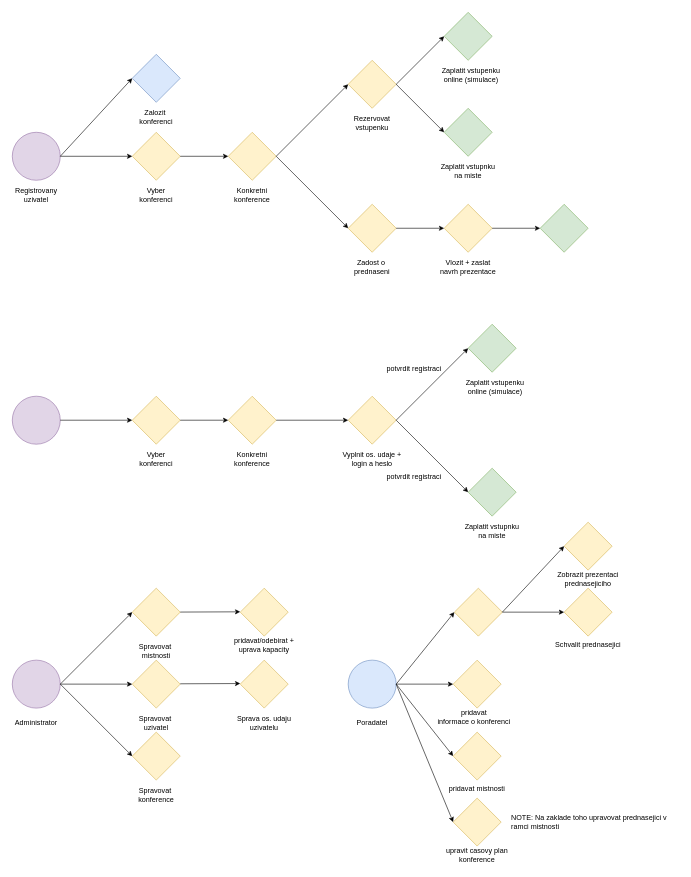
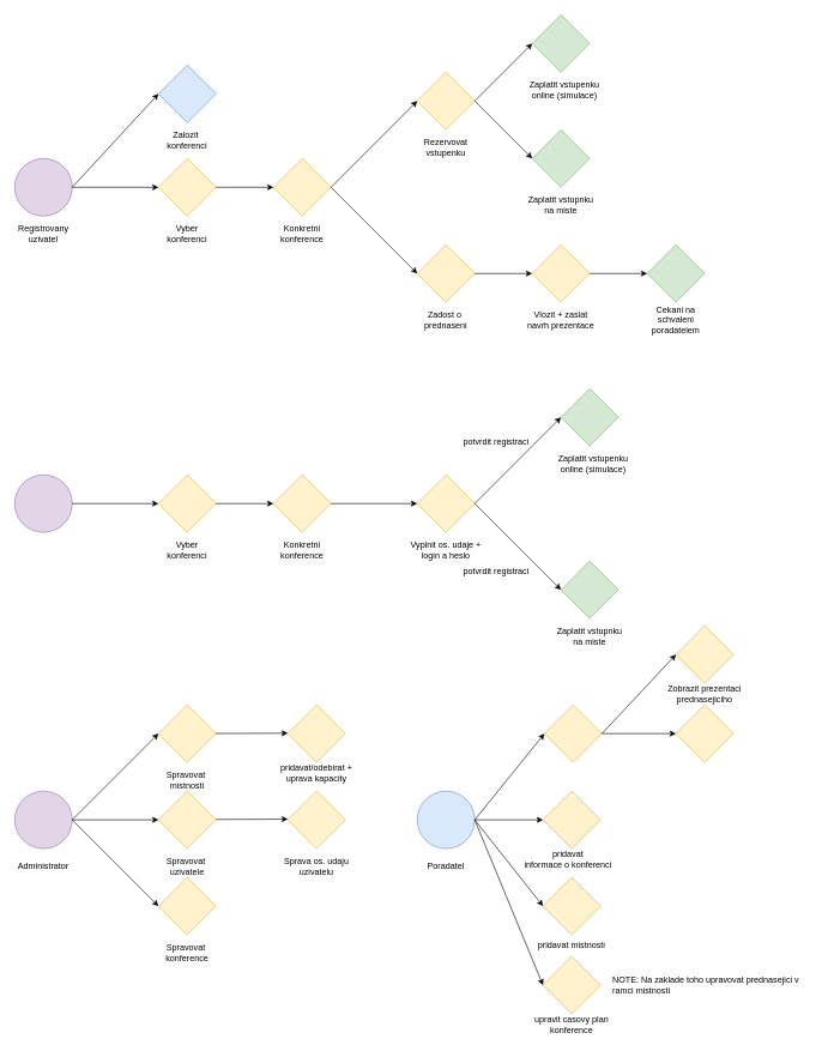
  <mxCell id="0" />
  <mxCell id="1" parent="0" />
  <mxCell id="2" value="" style="ellipse;whiteSpace=wrap;html=1;aspect=fixed;fillColor=#e1d5e7;strokeColor=#9673a6;" parent="1" vertex="1"><mxGeometry x="20" y="220" width="80" height="80" as="geometry" /></mxCell>
  <mxCell id="3" value="Registrovany&lt;div&gt;uzivatel&lt;/div&gt;" style="text;html=1;align=center;verticalAlign=middle;whiteSpace=wrap;rounded=0;" parent="1" vertex="1"><mxGeometry x="30" y="310" width="60" height="30" as="geometry" /></mxCell>
  <mxCell id="4" value="" style="rhombus;whiteSpace=wrap;html=1;fillColor=#fff2cc;strokeColor=#d6b656;" parent="1" vertex="1"><mxGeometry x="220" y="220" width="80" height="80" as="geometry" /></mxCell>
  <mxCell id="5" value="" style="endArrow=classic;html=1;rounded=0;exitX=1;exitY=0.5;exitDx=0;exitDy=0;entryX=0;entryY=0.5;entryDx=0;entryDy=0;" parent="1" source="2" target="4" edge="1"><mxGeometry width="50" height="50" relative="1" as="geometry"><mxPoint x="130" y="350" as="sourcePoint" /><mxPoint x="180" y="300" as="targetPoint" /></mxGeometry></mxCell>
  <mxCell id="6" value="Vyber&lt;div&gt;konferenci&lt;/div&gt;" style="text;html=1;align=center;verticalAlign=middle;whiteSpace=wrap;rounded=0;" parent="1" vertex="1"><mxGeometry x="230" y="310" width="60" height="30" as="geometry" /></mxCell>
  <mxCell id="7" value="" style="rhombus;whiteSpace=wrap;html=1;fillColor=#fff2cc;strokeColor=#d6b656;" parent="1" vertex="1"><mxGeometry x="380" y="220" width="80" height="80" as="geometry" /></mxCell>
  <mxCell id="8" value="Konkretni&lt;div&gt;konference&lt;/div&gt;" style="text;html=1;align=center;verticalAlign=middle;whiteSpace=wrap;rounded=0;" parent="1" vertex="1"><mxGeometry x="390" y="310" width="60" height="30" as="geometry" /></mxCell>
  <mxCell id="9" value="" style="endArrow=classic;html=1;rounded=0;exitX=1;exitY=0.5;exitDx=0;exitDy=0;entryX=0;entryY=0.5;entryDx=0;entryDy=0;" parent="1" source="4" target="7" edge="1"><mxGeometry width="50" height="50" relative="1" as="geometry"><mxPoint x="250" y="340" as="sourcePoint" /><mxPoint x="300" y="290" as="targetPoint" /></mxGeometry></mxCell>
  <mxCell id="10" value="" style="rhombus;whiteSpace=wrap;html=1;fillColor=#fff2cc;strokeColor=#d6b656;" parent="1" vertex="1"><mxGeometry x="580" y="100" width="80" height="80" as="geometry" /></mxCell>
  <mxCell id="11" value="Rezervovat&lt;div&gt;vstupenku&lt;/div&gt;" style="text;html=1;align=center;verticalAlign=middle;whiteSpace=wrap;rounded=0;" parent="1" vertex="1"><mxGeometry x="590" y="190" width="60" height="30" as="geometry" /></mxCell>
  <mxCell id="12" value="" style="rhombus;whiteSpace=wrap;html=1;fillColor=#fff2cc;strokeColor=#d6b656;" parent="1" vertex="1"><mxGeometry x="580" y="340" width="80" height="80" as="geometry" /></mxCell>
  <mxCell id="13" value="Zadost o&amp;nbsp;&lt;div&gt;prednaseni&lt;/div&gt;" style="text;html=1;align=center;verticalAlign=middle;whiteSpace=wrap;rounded=0;" parent="1" vertex="1"><mxGeometry x="590" y="430" width="60" height="30" as="geometry" /></mxCell>
  <mxCell id="14" value="" style="endArrow=classic;html=1;rounded=0;exitX=1;exitY=0.5;exitDx=0;exitDy=0;entryX=0;entryY=0.5;entryDx=0;entryDy=0;" parent="1" source="7" target="12" edge="1"><mxGeometry width="50" height="50" relative="1" as="geometry"><mxPoint x="340" y="340" as="sourcePoint" /><mxPoint x="390" y="290" as="targetPoint" /></mxGeometry></mxCell>
  <mxCell id="15" value="" style="endArrow=classic;html=1;rounded=0;exitX=1;exitY=0.5;exitDx=0;exitDy=0;entryX=0;entryY=0.5;entryDx=0;entryDy=0;" parent="1" source="7" target="10" edge="1"><mxGeometry width="50" height="50" relative="1" as="geometry"><mxPoint x="340" y="340" as="sourcePoint" /><mxPoint x="390" y="290" as="targetPoint" /></mxGeometry></mxCell>
  <mxCell id="16" value="" style="rhombus;whiteSpace=wrap;html=1;fillColor=#fff2cc;strokeColor=#d6b656;" parent="1" vertex="1"><mxGeometry x="740" y="340" width="80" height="80" as="geometry" /></mxCell>
  <mxCell id="17" value="Vlozit + zaslat navrh prezentace" style="text;html=1;align=center;verticalAlign=middle;whiteSpace=wrap;rounded=0;" parent="1" vertex="1"><mxGeometry x="730" y="430" width="100" height="30" as="geometry" /></mxCell>
  <mxCell id="18" value="" style="rhombus;whiteSpace=wrap;html=1;fillColor=#d5e8d4;strokeColor=#82b366;" parent="1" vertex="1"><mxGeometry x="740" y="180" width="80" height="80" as="geometry" /></mxCell>
  <mxCell id="19" value="Zaplatit vstupnku na miste" style="text;html=1;align=center;verticalAlign=middle;whiteSpace=wrap;rounded=0;" parent="1" vertex="1"><mxGeometry x="730" y="270" width="100" height="30" as="geometry" /></mxCell>
  <mxCell id="20" value="" style="rhombus;whiteSpace=wrap;html=1;fillColor=#d5e8d4;strokeColor=#82b366;" parent="1" vertex="1"><mxGeometry x="740" y="20" width="80" height="80" as="geometry" /></mxCell>
  <mxCell id="21" value="Zaplatit vstupenku online (simulace)" style="text;html=1;align=center;verticalAlign=middle;whiteSpace=wrap;rounded=0;" parent="1" vertex="1"><mxGeometry x="730" y="110" width="110" height="30" as="geometry" /></mxCell>
  <mxCell id="22" value="" style="endArrow=classic;html=1;rounded=0;entryX=0;entryY=0.5;entryDx=0;entryDy=0;exitX=1;exitY=0.5;exitDx=0;exitDy=0;" parent="1" source="10" target="20" edge="1"><mxGeometry width="50" height="50" relative="1" as="geometry"><mxPoint x="640" y="100" as="sourcePoint" /><mxPoint x="760" as="targetPoint" y="-20" /></mxGeometry></mxCell>
  <mxCell id="23" value="" style="endArrow=classic;html=1;rounded=0;entryX=0;entryY=0.5;entryDx=0;entryDy=0;exitX=1;exitY=0.5;exitDx=0;exitDy=0;" parent="1" source="10" target="18" edge="1"><mxGeometry width="50" height="50" relative="1" as="geometry"><mxPoint x="670" y="150" as="sourcePoint" /><mxPoint x="750" y="70" as="targetPoint" /></mxGeometry></mxCell>
  <mxCell id="24" value="" style="rhombus;whiteSpace=wrap;html=1;fillColor=#d5e8d4;strokeColor=#82b366;" parent="1" vertex="1"><mxGeometry x="900" y="340" width="80" height="80" as="geometry" /></mxCell>
+ <mxCell id="25" value="Cekani na schvaleni poradatelem" style="text;html=1;align=center;verticalAlign=middle;whiteSpace=wrap;rounded=0;" parent="1" vertex="1"><mxGeometry x="890" y="430" width="100" height="30" as="geometry" /></mxCell>
  <mxCell id="26" value="" style="endArrow=classic;html=1;rounded=0;entryX=0;entryY=0.5;entryDx=0;entryDy=0;exitX=1;exitY=0.5;exitDx=0;exitDy=0;" parent="1" source="12" target="16" edge="1"><mxGeometry width="50" height="50" relative="1" as="geometry"><mxPoint x="670" y="150" as="sourcePoint" /><mxPoint x="750" y="230" as="targetPoint" /></mxGeometry></mxCell>
  <mxCell id="27" value="" style="endArrow=classic;html=1;rounded=0;entryX=0;entryY=0.5;entryDx=0;entryDy=0;exitX=1;exitY=0.5;exitDx=0;exitDy=0;" parent="1" source="16" target="24" edge="1"><mxGeometry width="50" height="50" relative="1" as="geometry"><mxPoint x="670" y="390" as="sourcePoint" /><mxPoint x="750" y="390" as="targetPoint" /></mxGeometry></mxCell>
  <mxCell id="28" value="" style="ellipse;whiteSpace=wrap;html=1;aspect=fixed;fillColor=#e1d5e7;strokeColor=#9673a6;" parent="1" vertex="1"><mxGeometry x="20" y="660" width="80" height="80" as="geometry" /></mxCell>
  <mxCell id="29" value="" style="endArrow=classic;html=1;rounded=0;exitX=1;exitY=0.5;exitDx=0;exitDy=0;entryX=0;entryY=0.5;entryDx=0;entryDy=0;" parent="1" source="28" target="30" edge="1"><mxGeometry width="50" height="50" relative="1" as="geometry"><mxPoint x="130" y="790" as="sourcePoint" /><mxPoint x="220" y="700" as="targetPoint" /></mxGeometry></mxCell>
  <mxCell id="30" value="" style="rhombus;whiteSpace=wrap;html=1;fillColor=#fff2cc;strokeColor=#d6b656;" parent="1" vertex="1"><mxGeometry x="220" y="660" width="80" height="80" as="geometry" /></mxCell>
  <mxCell id="31" value="Vyber&lt;div&gt;konferenci&lt;/div&gt;" style="text;html=1;align=center;verticalAlign=middle;whiteSpace=wrap;rounded=0;" parent="1" vertex="1"><mxGeometry x="230" y="750" width="60" height="30" as="geometry" /></mxCell>
  <mxCell id="32" value="" style="rhombus;whiteSpace=wrap;html=1;fillColor=#fff2cc;strokeColor=#d6b656;" parent="1" vertex="1"><mxGeometry x="380" y="660" width="80" height="80" as="geometry" /></mxCell>
  <mxCell id="33" value="Konkretni&lt;div&gt;konference&lt;/div&gt;" style="text;html=1;align=center;verticalAlign=middle;whiteSpace=wrap;rounded=0;" parent="1" vertex="1"><mxGeometry x="390" y="750" width="60" height="30" as="geometry" /></mxCell>
  <mxCell id="34" value="" style="endArrow=classic;html=1;rounded=0;exitX=1;exitY=0.5;exitDx=0;exitDy=0;entryX=0;entryY=0.5;entryDx=0;entryDy=0;" parent="1" source="30" target="32" edge="1"><mxGeometry width="50" height="50" relative="1" as="geometry"><mxPoint x="250" y="780" as="sourcePoint" /><mxPoint x="300" y="730" as="targetPoint" /></mxGeometry></mxCell>
  <mxCell id="35" value="" style="rhombus;whiteSpace=wrap;html=1;fillColor=#fff2cc;strokeColor=#d6b656;" parent="1" vertex="1"><mxGeometry x="580" y="660" width="80" height="80" as="geometry" /></mxCell>
  <mxCell id="36" value="Vyplnit os. udaje + login a heslo" style="text;html=1;align=center;verticalAlign=middle;whiteSpace=wrap;rounded=0;" parent="1" vertex="1"><mxGeometry x="570" y="750" width="100" height="30" as="geometry" /></mxCell>
  <mxCell id="37" value="" style="endArrow=classic;html=1;rounded=0;exitX=1;exitY=0.5;exitDx=0;exitDy=0;entryX=0;entryY=0.5;entryDx=0;entryDy=0;" parent="1" source="32" target="35" edge="1"><mxGeometry width="50" height="50" relative="1" as="geometry"><mxPoint x="310" y="710" as="sourcePoint" /><mxPoint x="310" y="740" as="targetPoint" /></mxGeometry></mxCell>
  <mxCell id="38" value="" style="rhombus;whiteSpace=wrap;html=1;fillColor=#d5e8d4;strokeColor=#82b366;" parent="1" vertex="1"><mxGeometry x="780" y="780" width="80" height="80" as="geometry" /></mxCell>
  <mxCell id="39" value="" style="rhombus;whiteSpace=wrap;html=1;fillColor=#d5e8d4;strokeColor=#82b366;" parent="1" vertex="1"><mxGeometry x="780" y="540" width="80" height="80" as="geometry" /></mxCell>
  <mxCell id="40" value="Zaplatit vstupenku online (simulace)" style="text;html=1;align=center;verticalAlign=middle;whiteSpace=wrap;rounded=0;" parent="1" vertex="1"><mxGeometry x="770" y="630" width="110" height="30" as="geometry" /></mxCell>
  <mxCell id="41" value="" style="endArrow=classic;html=1;rounded=0;entryX=0;entryY=0.5;entryDx=0;entryDy=0;exitX=1;exitY=0.5;exitDx=0;exitDy=0;" parent="1" target="39" edge="1"><mxGeometry width="50" height="50" relative="1" as="geometry"><mxPoint x="660" y="700" as="sourcePoint" /><mxPoint x="760" y="540" as="targetPoint" /></mxGeometry></mxCell>
  <mxCell id="42" value="" style="endArrow=classic;html=1;rounded=0;entryX=0;entryY=0.5;entryDx=0;entryDy=0;exitX=1;exitY=0.5;exitDx=0;exitDy=0;" parent="1" target="38" edge="1"><mxGeometry width="50" height="50" relative="1" as="geometry"><mxPoint x="660" y="700" as="sourcePoint" /><mxPoint x="750" y="630" as="targetPoint" /></mxGeometry></mxCell>
  <mxCell id="43" value="Zaplatit vstupnku na miste" style="text;html=1;align=center;verticalAlign=middle;whiteSpace=wrap;rounded=0;" parent="1" vertex="1"><mxGeometry x="770" y="870" width="100" height="30" as="geometry" /></mxCell>
  <mxCell id="44" value="potvrdit registraci" style="text;html=1;align=center;verticalAlign=middle;whiteSpace=wrap;rounded=0;rotation=0;" parent="1" vertex="1"><mxGeometry x="630" y="600" width="120" height="30" as="geometry" /></mxCell>
  <mxCell id="45" value="potvrdit registraci" style="text;html=1;align=center;verticalAlign=middle;whiteSpace=wrap;rounded=0;rotation=0;" parent="1" vertex="1"><mxGeometry x="630" y="780" width="120" height="30" as="geometry" /></mxCell>
  <mxCell id="46" value="" style="ellipse;whiteSpace=wrap;html=1;aspect=fixed;fillColor=#e1d5e7;strokeColor=#9673a6;" vertex="1" parent="1"><mxGeometry x="20" y="1100" width="80" height="80" as="geometry" /></mxCell>
  <mxCell id="47" value="Administrator" style="text;html=1;align=center;verticalAlign=middle;whiteSpace=wrap;rounded=0;" vertex="1" parent="1"><mxGeometry x="30" y="1190" width="60" height="30" as="geometry" /></mxCell>
  <mxCell id="48" value="" style="endArrow=classic;html=1;rounded=0;exitX=1;exitY=0.5;exitDx=0;exitDy=0;entryX=0;entryY=0.5;entryDx=0;entryDy=0;" edge="1" parent="1" source="46" target="49"><mxGeometry width="50" height="50" relative="1" as="geometry"><mxPoint x="130" y="1230" as="sourcePoint" /><mxPoint x="220" y="1140" as="targetPoint" /></mxGeometry></mxCell>
  <mxCell id="49" value="" style="rhombus;whiteSpace=wrap;html=1;fillColor=#fff2cc;strokeColor=#d6b656;" vertex="1" parent="1"><mxGeometry x="220" y="980" width="80" height="80" as="geometry" /></mxCell>
  <mxCell id="50" value="Spravovat&amp;nbsp;&lt;div&gt;mistnosti&lt;/div&gt;" style="text;html=1;align=center;verticalAlign=middle;whiteSpace=wrap;rounded=0;" vertex="1" parent="1"><mxGeometry x="230" y="1070" width="60" height="30" as="geometry" /></mxCell>
  <mxCell id="51" value="" style="rhombus;whiteSpace=wrap;html=1;fillColor=#fff2cc;strokeColor=#d6b656;" vertex="1" parent="1"><mxGeometry x="220" y="1100" width="80" height="80" as="geometry" /></mxCell>
- <mxCell id="52" value="Spravovat&amp;nbsp;&lt;div&gt;uzivatel&lt;/div&gt;" style="text;html=1;align=center;verticalAlign=middle;whiteSpace=wrap;rounded=0;" vertex="1" parent="1"><mxGeometry x="230" y="1190" width="60" height="30" as="geometry" /></mxCell>
+ <mxCell id="52" value="Spravovat&amp;nbsp;&lt;div&gt;uzivatele&lt;/div&gt;" style="text;html=1;align=center;verticalAlign=middle;whiteSpace=wrap;rounded=0;" vertex="1" parent="1"><mxGeometry x="230" y="1190" width="60" height="30" as="geometry" /></mxCell>
  <mxCell id="53" value="" style="rhombus;whiteSpace=wrap;html=1;fillColor=#fff2cc;strokeColor=#d6b656;" vertex="1" parent="1"><mxGeometry x="220" y="1220" width="80" height="80" as="geometry" /></mxCell>
  <mxCell id="54" value="Spravovat&amp;nbsp;&lt;div&gt;konference&lt;/div&gt;" style="text;html=1;align=center;verticalAlign=middle;whiteSpace=wrap;rounded=0;" vertex="1" parent="1"><mxGeometry x="230" y="1310" width="60" height="30" as="geometry" /></mxCell>
  <mxCell id="55" value="" style="endArrow=classic;html=1;rounded=0;exitX=1;exitY=0.5;exitDx=0;exitDy=0;" edge="1" parent="1" source="46" target="51"><mxGeometry width="50" height="50" relative="1" as="geometry"><mxPoint x="110" y="1150" as="sourcePoint" /><mxPoint x="230" y="1030" as="targetPoint" /></mxGeometry></mxCell>
  <mxCell id="56" value="" style="endArrow=classic;html=1;rounded=0;exitX=1;exitY=0.5;exitDx=0;exitDy=0;entryX=0;entryY=0.5;entryDx=0;entryDy=0;" edge="1" parent="1" source="46" target="53"><mxGeometry width="50" height="50" relative="1" as="geometry"><mxPoint x="300" y="1260" as="sourcePoint" /><mxPoint x="350" y="1210" as="targetPoint" /></mxGeometry></mxCell>
  <mxCell id="57" value="" style="rhombus;whiteSpace=wrap;html=1;fillColor=#fff2cc;strokeColor=#d6b656;" vertex="1" parent="1"><mxGeometry x="400" y="1100" width="80" height="80" as="geometry" /></mxCell>
  <mxCell id="58" value="Sprava os. udaju uzivatelu" style="text;html=1;align=center;verticalAlign=middle;whiteSpace=wrap;rounded=0;" vertex="1" parent="1"><mxGeometry x="385" y="1190" width="110" height="30" as="geometry" /></mxCell>
  <mxCell id="59" value="" style="endArrow=classic;html=1;rounded=0;exitX=1;exitY=0.5;exitDx=0;exitDy=0;" edge="1" parent="1"><mxGeometry width="50" height="50" relative="1" as="geometry"><mxPoint x="300" y="1139.44" as="sourcePoint" /><mxPoint x="400" y="1139" as="targetPoint" /></mxGeometry></mxCell>
  <mxCell id="60" value="" style="rhombus;whiteSpace=wrap;html=1;fillColor=#fff2cc;strokeColor=#d6b656;" vertex="1" parent="1"><mxGeometry x="400" y="980" width="80" height="80" as="geometry" /></mxCell>
  <mxCell id="61" value="pridavat/odebirat + uprava kapacity" style="text;html=1;align=center;verticalAlign=middle;whiteSpace=wrap;rounded=0;" vertex="1" parent="1"><mxGeometry x="385" y="1060" width="110" height="30" as="geometry" /></mxCell>
  <mxCell id="62" value="" style="endArrow=classic;html=1;rounded=0;exitX=1;exitY=0.5;exitDx=0;exitDy=0;" edge="1" parent="1"><mxGeometry width="50" height="50" relative="1" as="geometry"><mxPoint x="300" y="1019.88" as="sourcePoint" /><mxPoint x="400" y="1019.44" as="targetPoint" /></mxGeometry></mxCell>
  <mxCell id="63" value="" style="ellipse;whiteSpace=wrap;html=1;aspect=fixed;fillColor=#dae8fc;strokeColor=#6c8ebf;" vertex="1" parent="1"><mxGeometry x="580" y="1100" width="80" height="80" as="geometry" /></mxCell>
  <mxCell id="64" value="Poradatel" style="text;html=1;align=center;verticalAlign=middle;whiteSpace=wrap;rounded=0;" vertex="1" parent="1"><mxGeometry x="590" y="1190" width="60" height="30" as="geometry" /></mxCell>
  <mxCell id="65" value="" style="rhombus;whiteSpace=wrap;html=1;fillColor=#dae8fc;strokeColor=#6c8ebf;" vertex="1" parent="1"><mxGeometry x="220" y="90" width="80" height="80" as="geometry" /></mxCell>
  <mxCell id="66" value="Zalozit&amp;nbsp;&lt;div&gt;konferenci&lt;/div&gt;" style="text;html=1;align=center;verticalAlign=middle;whiteSpace=wrap;rounded=0;" vertex="1" parent="1"><mxGeometry x="230" y="180" width="60" height="30" as="geometry" /></mxCell>
  <mxCell id="67" value="" style="endArrow=classic;html=1;rounded=0;exitX=1;exitY=0.5;exitDx=0;exitDy=0;entryX=0;entryY=0.5;entryDx=0;entryDy=0;" edge="1" parent="1" source="2" target="65"><mxGeometry width="50" height="50" relative="1" as="geometry"><mxPoint x="110" y="270" as="sourcePoint" /><mxPoint x="230" y="270" as="targetPoint" /></mxGeometry></mxCell>
  <mxCell id="68" value="" style="endArrow=classic;html=1;rounded=0;exitX=1;exitY=0.5;exitDx=0;exitDy=0;entryX=0;entryY=0.5;entryDx=0;entryDy=0;" edge="1" parent="1" source="63" target="69"><mxGeometry width="50" height="50" relative="1" as="geometry"><mxPoint x="640" y="1050" as="sourcePoint" /><mxPoint x="750" y="1140" as="targetPoint" /></mxGeometry></mxCell>
  <mxCell id="69" value="" style="rhombus;whiteSpace=wrap;html=1;fillColor=#fff2cc;strokeColor=#d6b656;" vertex="1" parent="1"><mxGeometry x="755" y="1100" width="80" height="80" as="geometry" /></mxCell>
  <mxCell id="70" value="pridavat&lt;div&gt;informace o konferenci&lt;/div&gt;" style="text;html=1;align=center;verticalAlign=middle;whiteSpace=wrap;rounded=0;" vertex="1" parent="1"><mxGeometry x="720" y="1180" width="140" height="30" as="geometry" /></mxCell>
  <mxCell id="71" value="" style="endArrow=classic;html=1;rounded=0;exitX=1;exitY=0.5;exitDx=0;exitDy=0;entryX=0;entryY=0.5;entryDx=0;entryDy=0;" edge="1" parent="1" target="72" source="63"><mxGeometry width="50" height="50" relative="1" as="geometry"><mxPoint x="835" y="1140" as="sourcePoint" /><mxPoint x="925" y="1140" as="targetPoint" /></mxGeometry></mxCell>
  <mxCell id="72" value="" style="rhombus;whiteSpace=wrap;html=1;fillColor=#fff2cc;strokeColor=#d6b656;" vertex="1" parent="1"><mxGeometry x="755" y="1220" width="80" height="80" as="geometry" /></mxCell>
  <mxCell id="73" value="pridavat mistnosti" style="text;html=1;align=center;verticalAlign=middle;whiteSpace=wrap;rounded=0;" vertex="1" parent="1"><mxGeometry x="725" y="1300" width="140" height="30" as="geometry" /></mxCell>
  <mxCell id="74" value="" style="rhombus;whiteSpace=wrap;html=1;fillColor=#fff2cc;strokeColor=#d6b656;" vertex="1" parent="1"><mxGeometry x="757" y="980" width="80" height="80" as="geometry" /></mxCell>
  <mxCell id="75" value="" style="rhombus;whiteSpace=wrap;html=1;fillColor=#fff2cc;strokeColor=#d6b656;" vertex="1" parent="1"><mxGeometry x="940" y="980" width="80" height="80" as="geometry" /></mxCell>
- <mxCell id="76" value="Schvalit prednasejici" style="text;html=1;align=center;verticalAlign=middle;whiteSpace=wrap;rounded=0;" vertex="1" parent="1"><mxGeometry x="910" y="1060" width="140" height="30" as="geometry" /></mxCell>
  <mxCell id="77" value="" style="rhombus;whiteSpace=wrap;html=1;fillColor=#fff2cc;strokeColor=#d6b656;" vertex="1" parent="1"><mxGeometry x="940" y="870" width="80" height="80" as="geometry" /></mxCell>
  <mxCell id="78" value="Zobrazit prezentaci prednasejiciho" style="text;html=1;align=center;verticalAlign=middle;whiteSpace=wrap;rounded=0;" vertex="1" parent="1"><mxGeometry x="910" y="950" width="140" height="30" as="geometry" /></mxCell>
  <mxCell id="79" value="" style="endArrow=classic;html=1;rounded=0;exitX=1;exitY=0.5;exitDx=0;exitDy=0;entryX=0;entryY=0.5;entryDx=0;entryDy=0;" edge="1" parent="1" source="63" target="74"><mxGeometry width="50" height="50" relative="1" as="geometry"><mxPoint x="670" y="1150" as="sourcePoint" /><mxPoint x="765" y="1150" as="targetPoint" /></mxGeometry></mxCell>
  <mxCell id="80" value="" style="endArrow=classic;html=1;rounded=0;exitX=1;exitY=0.5;exitDx=0;exitDy=0;entryX=0;entryY=0.5;entryDx=0;entryDy=0;" edge="1" parent="1" source="74" target="75"><mxGeometry width="50" height="50" relative="1" as="geometry"><mxPoint x="670" y="1150" as="sourcePoint" /><mxPoint x="767" y="1030" as="targetPoint" /></mxGeometry></mxCell>
  <mxCell id="81" value="" style="endArrow=classic;html=1;rounded=0;exitX=1;exitY=0.5;exitDx=0;exitDy=0;entryX=0;entryY=0.5;entryDx=0;entryDy=0;" edge="1" parent="1" source="74" target="77"><mxGeometry width="50" height="50" relative="1" as="geometry"><mxPoint x="847" y="1030" as="sourcePoint" /><mxPoint x="950" y="1030" as="targetPoint" /></mxGeometry></mxCell>
  <mxCell id="82" value="" style="rhombus;whiteSpace=wrap;html=1;fillColor=#fff2cc;strokeColor=#d6b656;" vertex="1" parent="1"><mxGeometry x="755" y="1330" width="80" height="80" as="geometry" /></mxCell>
  <mxCell id="83" value="upravit casovy plan&lt;div&gt;konference&lt;/div&gt;" style="text;html=1;align=center;verticalAlign=middle;whiteSpace=wrap;rounded=0;" vertex="1" parent="1"><mxGeometry x="725" y="1410" width="140" height="30" as="geometry" /></mxCell>
  <mxCell id="84" value="" style="endArrow=classic;html=1;rounded=0;exitX=1;exitY=0.5;exitDx=0;exitDy=0;entryX=0;entryY=0.5;entryDx=0;entryDy=0;" edge="1" parent="1" source="63" target="82"><mxGeometry width="50" height="50" relative="1" as="geometry"><mxPoint x="670" y="1150" as="sourcePoint" /><mxPoint x="765" y="1270" as="targetPoint" /></mxGeometry></mxCell>
  <mxCell id="85" value="NOTE: Na zaklade toho upravovat prednasejici v ramci mistnosti" style="text;html=1;align=left;verticalAlign=middle;whiteSpace=wrap;rounded=0;" vertex="1" parent="1"><mxGeometry x="850" y="1355" width="280" height="30" as="geometry" /></mxCell>
